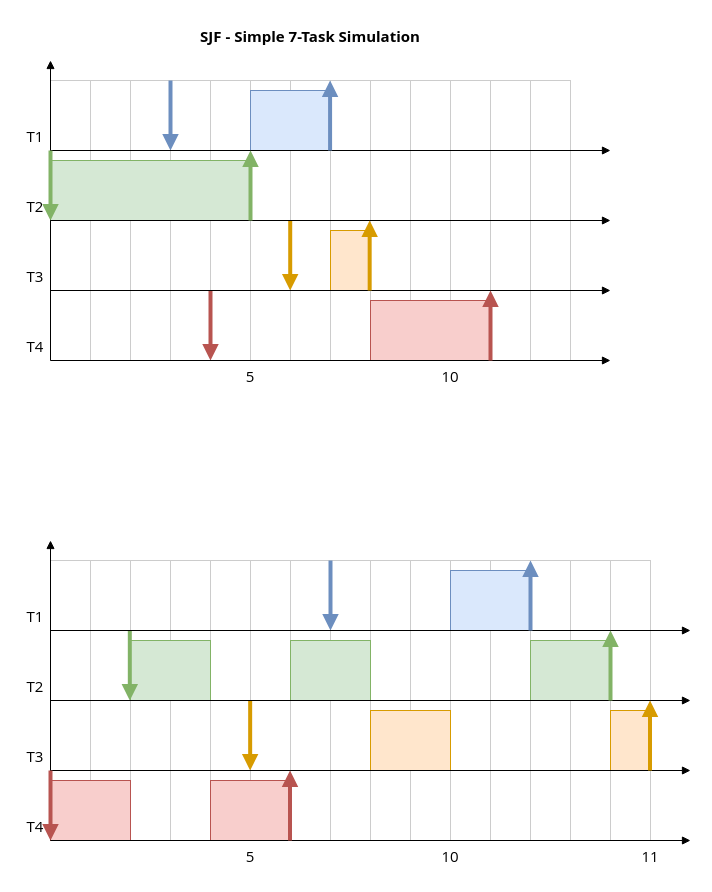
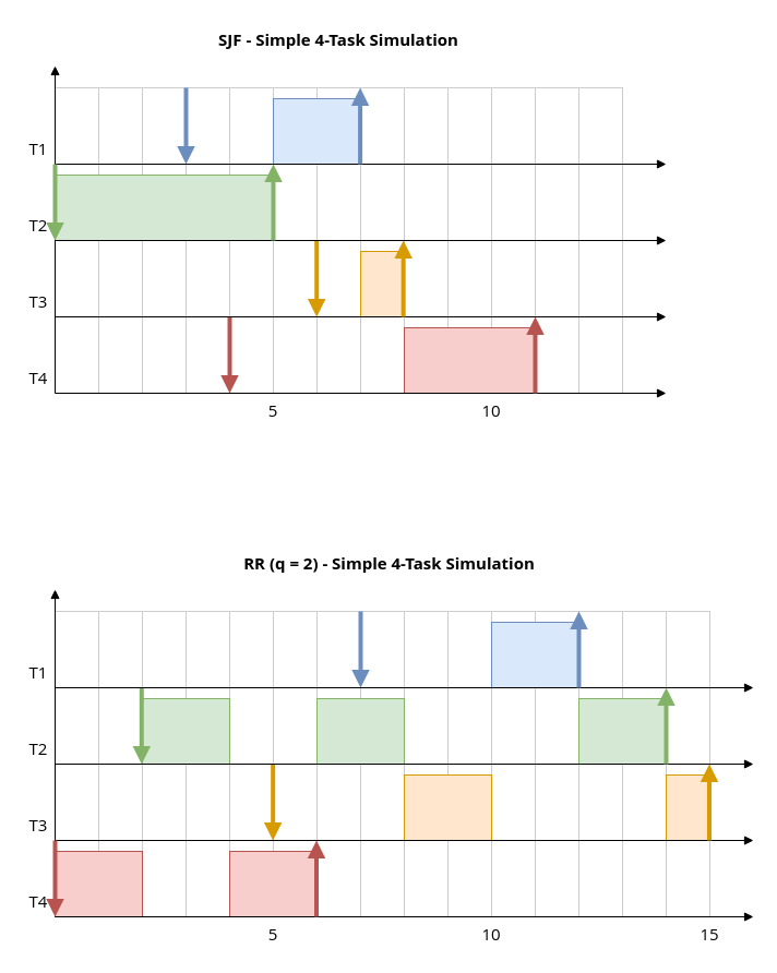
  <mxCell id="0" />
  <mxCell id="1" parent="0" />
  <mxCell id="2" value="" style="rounded=0;whiteSpace=wrap;html=1;fillColor=none;strokeColor=#CCCCCC;" parent="1" vertex="1"><mxGeometry x="570" y="560" width="40" height="280" as="geometry" /></mxCell>
  <mxCell id="3" value="" style="rounded=0;whiteSpace=wrap;html=1;fillColor=none;strokeColor=#CCCCCC;" parent="1" vertex="1"><mxGeometry x="610" y="560" width="40" height="280" as="geometry" /></mxCell>
  <mxCell id="4" value="" style="rounded=0;whiteSpace=wrap;html=1;fillColor=none;strokeColor=#CCCCCC;" parent="1" vertex="1"><mxGeometry x="50" y="80" width="40" height="280" as="geometry" /></mxCell>
  <mxCell id="5" value="" style="rounded=0;whiteSpace=wrap;html=1;fillColor=none;strokeColor=#CCCCCC;" parent="1" vertex="1"><mxGeometry x="90" y="80" width="40" height="280" as="geometry" /></mxCell>
  <mxCell id="6" value="" style="rounded=0;whiteSpace=wrap;html=1;fillColor=none;strokeColor=#CCCCCC;" parent="1" vertex="1"><mxGeometry x="130" y="80" width="40" height="280" as="geometry" /></mxCell>
  <mxCell id="7" value="" style="rounded=0;whiteSpace=wrap;html=1;fillColor=none;strokeColor=#CCCCCC;" parent="1" vertex="1"><mxGeometry x="170" y="80" width="40" height="280" as="geometry" /></mxCell>
  <mxCell id="8" value="" style="rounded=0;whiteSpace=wrap;html=1;fillColor=none;strokeColor=#CCCCCC;" parent="1" vertex="1"><mxGeometry x="210" y="80" width="40" height="280" as="geometry" /></mxCell>
  <mxCell id="9" value="" style="rounded=0;whiteSpace=wrap;html=1;fillColor=none;strokeColor=#CCCCCC;" parent="1" vertex="1"><mxGeometry x="250" y="80" width="40" height="280" as="geometry" /></mxCell>
  <mxCell id="10" value="" style="rounded=0;whiteSpace=wrap;html=1;fillColor=none;strokeColor=#CCCCCC;" parent="1" vertex="1"><mxGeometry x="290" y="80" width="40" height="280" as="geometry" /></mxCell>
  <mxCell id="11" value="" style="rounded=0;whiteSpace=wrap;html=1;fillColor=none;strokeColor=#CCCCCC;" parent="1" vertex="1"><mxGeometry x="330" y="80" width="40" height="280" as="geometry" /></mxCell>
  <mxCell id="12" value="" style="rounded=0;whiteSpace=wrap;html=1;fillColor=none;strokeColor=#CCCCCC;" parent="1" vertex="1"><mxGeometry x="370" y="80" width="40" height="280" as="geometry" /></mxCell>
  <mxCell id="13" value="" style="rounded=0;whiteSpace=wrap;html=1;fillColor=none;strokeColor=#CCCCCC;" parent="1" vertex="1"><mxGeometry x="410" y="80" width="40" height="280" as="geometry" /></mxCell>
  <mxCell id="14" value="" style="rounded=0;whiteSpace=wrap;html=1;fillColor=none;strokeColor=#CCCCCC;" parent="1" vertex="1"><mxGeometry x="450" y="80" width="40" height="280" as="geometry" /></mxCell>
  <mxCell id="15" value="" style="rounded=0;whiteSpace=wrap;html=1;fillColor=none;strokeColor=#CCCCCC;" parent="1" vertex="1"><mxGeometry x="490" y="80" width="40" height="280" as="geometry" /></mxCell>
  <mxCell id="16" value="" style="rounded=0;whiteSpace=wrap;html=1;fillColor=none;strokeColor=#CCCCCC;" parent="1" vertex="1"><mxGeometry x="530" y="80" width="40" height="280" as="geometry" /></mxCell>
  <mxCell id="17" value="" style="rounded=0;whiteSpace=wrap;html=1;strokeColor=#6c8ebf;fillColor=#dae8fc;" parent="1" vertex="1"><mxGeometry x="250" y="90" width="80" height="60" as="geometry" /></mxCell>
  <mxCell id="18" value="" style="rounded=0;whiteSpace=wrap;html=1;strokeColor=#82b366;fillColor=#d5e8d4;" parent="1" vertex="1"><mxGeometry x="50" y="160" width="200" height="60" as="geometry" /></mxCell>
  <mxCell id="19" value="" style="rounded=0;whiteSpace=wrap;html=1;strokeColor=#d79b00;fillColor=#ffe6cc;" parent="1" vertex="1"><mxGeometry x="330" y="230" width="40" height="60" as="geometry" /></mxCell>
  <mxCell id="20" value="" style="rounded=0;whiteSpace=wrap;html=1;strokeColor=#b85450;fillColor=#f8cecc;" parent="1" vertex="1"><mxGeometry x="370" y="300" width="120" height="60" as="geometry" /></mxCell>
  <mxCell id="21" value="" style="endArrow=none;html=1;rounded=0;strokeWidth=4;strokeColor=#6C8EBF;endFill=0;startArrow=block;startFill=1;" parent="1" edge="1"><mxGeometry width="50" height="50" relative="1" as="geometry"><mxPoint x="170" y="150" as="sourcePoint" /><mxPoint x="170" y="80" as="targetPoint" /></mxGeometry></mxCell>
  <mxCell id="22" value="" style="endArrow=none;html=1;rounded=0;strokeWidth=4;strokeColor=#B85450;endFill=0;startArrow=block;startFill=1;" parent="1" edge="1"><mxGeometry width="50" height="50" relative="1" as="geometry"><mxPoint x="210" y="360" as="sourcePoint" /><mxPoint x="210" y="290" as="targetPoint" /></mxGeometry></mxCell>
  <mxCell id="23" value="" style="endArrow=none;html=1;rounded=0;strokeWidth=4;strokeColor=#D79B00;endFill=0;startArrow=block;startFill=1;" parent="1" edge="1"><mxGeometry width="50" height="50" relative="1" as="geometry"><mxPoint x="289.71" y="290" as="sourcePoint" /><mxPoint x="289.71" y="220" as="targetPoint" /></mxGeometry></mxCell>
  <mxCell id="24" value="T1" style="text;html=1;align=center;verticalAlign=middle;whiteSpace=wrap;rounded=0;fontSize=15;fontFamily=Open Sans;fontSource=https%3A%2F%2Ffonts.googleapis.com%2Fcss%3Ffamily%3DOpen%2BSans;" parent="1" vertex="1"><mxGeometry x="20" y="120" width="30" height="30" as="geometry" /></mxCell>
  <mxCell id="25" value="T2" style="text;html=1;align=center;verticalAlign=middle;whiteSpace=wrap;rounded=0;fontSize=15;fontFamily=Open Sans;fontSource=https%3A%2F%2Ffonts.googleapis.com%2Fcss%3Ffamily%3DOpen%2BSans;" parent="1" vertex="1"><mxGeometry x="20" y="190" width="30" height="30" as="geometry" /></mxCell>
  <mxCell id="26" value="T3" style="text;html=1;align=center;verticalAlign=middle;whiteSpace=wrap;rounded=0;fontSize=15;fontFamily=Open Sans;fontSource=https%3A%2F%2Ffonts.googleapis.com%2Fcss%3Ffamily%3DOpen%2BSans;" parent="1" vertex="1"><mxGeometry x="20" y="260" width="30" height="30" as="geometry" /></mxCell>
  <mxCell id="27" value="T4" style="text;html=1;align=center;verticalAlign=middle;whiteSpace=wrap;rounded=0;fontSize=15;fontFamily=Open Sans;fontSource=https%3A%2F%2Ffonts.googleapis.com%2Fcss%3Ffamily%3DOpen%2BSans;" parent="1" vertex="1"><mxGeometry x="20" y="330" width="30" height="30" as="geometry" /></mxCell>
  <mxCell id="28" value="5" style="text;html=1;align=center;verticalAlign=middle;whiteSpace=wrap;rounded=0;fontSize=15;fontFamily=Open Sans;fontSource=https%3A%2F%2Ffonts.googleapis.com%2Fcss%3Ffamily%3DOpen%2BSans;" parent="1" vertex="1"><mxGeometry x="235" y="360" width="30" height="30" as="geometry" /></mxCell>
  <mxCell id="29" value="10" style="text;html=1;align=center;verticalAlign=middle;whiteSpace=wrap;rounded=0;fontSize=15;fontFamily=Open Sans;fontSource=https%3A%2F%2Ffonts.googleapis.com%2Fcss%3Ffamily%3DOpen%2BSans;" parent="1" vertex="1"><mxGeometry x="435" y="360" width="30" height="30" as="geometry" /></mxCell>
- <mxCell id="30" value="SJF - Simple 7-Task Simulation" style="text;html=1;align=center;verticalAlign=middle;whiteSpace=wrap;rounded=0;fontFamily=Open Sans;fontSource=https%3A%2F%2Ffonts.googleapis.com%2Fcss%3Ffamily%3DOpen%2BSans;fontStyle=1;fontSize=15;" parent="1" vertex="1"><mxGeometry x="165" y="20" width="290" height="30" as="geometry" /></mxCell>
+ <mxCell id="30" value="SJF - Simple 4-Task Simulation" style="text;html=1;align=center;verticalAlign=middle;whiteSpace=wrap;rounded=0;fontFamily=Open Sans;fontSource=https%3A%2F%2Ffonts.googleapis.com%2Fcss%3Ffamily%3DOpen%2BSans;fontStyle=1;fontSize=15;" parent="1" vertex="1"><mxGeometry x="165" y="20" width="290" height="30" as="geometry" /></mxCell>
  <mxCell id="31" value="" style="rounded=0;whiteSpace=wrap;html=1;fillColor=none;strokeColor=#CCCCCC;" parent="1" vertex="1"><mxGeometry x="50" y="560" width="40" height="280" as="geometry" /></mxCell>
  <mxCell id="32" value="" style="rounded=0;whiteSpace=wrap;html=1;fillColor=none;strokeColor=#CCCCCC;" parent="1" vertex="1"><mxGeometry x="90" y="560" width="40" height="280" as="geometry" /></mxCell>
  <mxCell id="33" value="" style="rounded=0;whiteSpace=wrap;html=1;fillColor=none;strokeColor=#CCCCCC;" parent="1" vertex="1"><mxGeometry x="130" y="560" width="40" height="280" as="geometry" /></mxCell>
  <mxCell id="34" value="" style="rounded=0;whiteSpace=wrap;html=1;fillColor=none;strokeColor=#CCCCCC;" parent="1" vertex="1"><mxGeometry x="170" y="560" width="40" height="280" as="geometry" /></mxCell>
  <mxCell id="35" value="" style="rounded=0;whiteSpace=wrap;html=1;fillColor=none;strokeColor=#CCCCCC;" parent="1" vertex="1"><mxGeometry x="210" y="560" width="40" height="280" as="geometry" /></mxCell>
  <mxCell id="36" value="" style="rounded=0;whiteSpace=wrap;html=1;fillColor=none;strokeColor=#CCCCCC;" parent="1" vertex="1"><mxGeometry x="250" y="560" width="40" height="280" as="geometry" /></mxCell>
  <mxCell id="37" value="" style="rounded=0;whiteSpace=wrap;html=1;fillColor=none;strokeColor=#CCCCCC;" parent="1" vertex="1"><mxGeometry x="290" y="560" width="40" height="280" as="geometry" /></mxCell>
  <mxCell id="38" value="" style="rounded=0;whiteSpace=wrap;html=1;fillColor=none;strokeColor=#CCCCCC;" parent="1" vertex="1"><mxGeometry x="330" y="560" width="40" height="280" as="geometry" /></mxCell>
  <mxCell id="39" value="" style="rounded=0;whiteSpace=wrap;html=1;fillColor=none;strokeColor=#CCCCCC;" parent="1" vertex="1"><mxGeometry x="370" y="560" width="40" height="280" as="geometry" /></mxCell>
  <mxCell id="40" value="" style="rounded=0;whiteSpace=wrap;html=1;fillColor=none;strokeColor=#CCCCCC;" parent="1" vertex="1"><mxGeometry x="410" y="560" width="40" height="280" as="geometry" /></mxCell>
  <mxCell id="41" value="" style="rounded=0;whiteSpace=wrap;html=1;fillColor=none;strokeColor=#CCCCCC;" parent="1" vertex="1"><mxGeometry x="450" y="560" width="40" height="280" as="geometry" /></mxCell>
  <mxCell id="42" value="" style="rounded=0;whiteSpace=wrap;html=1;fillColor=none;strokeColor=#CCCCCC;" parent="1" vertex="1"><mxGeometry x="490" y="560" width="40" height="280" as="geometry" /></mxCell>
  <mxCell id="43" value="" style="rounded=0;whiteSpace=wrap;html=1;fillColor=none;strokeColor=#CCCCCC;" parent="1" vertex="1"><mxGeometry x="530" y="560" width="40" height="280" as="geometry" /></mxCell>
  <mxCell id="44" value="" style="rounded=0;whiteSpace=wrap;html=1;strokeColor=#6c8ebf;fillColor=#dae8fc;" parent="1" vertex="1"><mxGeometry x="450" y="570" width="80" height="60" as="geometry" /></mxCell>
  <mxCell id="45" value="" style="rounded=0;whiteSpace=wrap;html=1;strokeColor=#82b366;fillColor=#d5e8d4;" parent="1" vertex="1"><mxGeometry x="130" y="640" width="80" height="60" as="geometry" /></mxCell>
  <mxCell id="46" value="" style="rounded=0;whiteSpace=wrap;html=1;strokeColor=#d79b00;fillColor=#ffe6cc;" parent="1" vertex="1"><mxGeometry x="370" y="710" width="80" height="60" as="geometry" /></mxCell>
  <mxCell id="47" value="" style="rounded=0;whiteSpace=wrap;html=1;strokeColor=#b85450;fillColor=#f8cecc;" parent="1" vertex="1"><mxGeometry x="50" y="780" width="80" height="60" as="geometry" /></mxCell>
  <mxCell id="48" value="" style="endArrow=none;html=1;rounded=0;strokeWidth=4;strokeColor=#82B366;endFill=0;startArrow=block;startFill=1;" parent="1" edge="1"><mxGeometry width="50" height="50" relative="1" as="geometry"><mxPoint x="129.31" y="700" as="sourcePoint" /><mxPoint x="129.31" y="630" as="targetPoint" /></mxGeometry></mxCell>
  <mxCell id="49" value="" style="endArrow=none;html=1;rounded=0;strokeWidth=4;strokeColor=#6C8EBF;endFill=0;startArrow=block;startFill=1;" parent="1" edge="1"><mxGeometry width="50" height="50" relative="1" as="geometry"><mxPoint x="330" y="630" as="sourcePoint" /><mxPoint x="330" y="560" as="targetPoint" /></mxGeometry></mxCell>
  <mxCell id="50" value="" style="endArrow=none;html=1;rounded=0;strokeWidth=4;strokeColor=#D79B00;endFill=0;startArrow=block;startFill=1;" parent="1" edge="1"><mxGeometry width="50" height="50" relative="1" as="geometry"><mxPoint x="249.66" y="770" as="sourcePoint" /><mxPoint x="249.66" y="700" as="targetPoint" /></mxGeometry></mxCell>
  <mxCell id="51" value="T1" style="text;html=1;align=center;verticalAlign=middle;whiteSpace=wrap;rounded=0;fontSize=15;fontFamily=Open Sans;fontSource=https%3A%2F%2Ffonts.googleapis.com%2Fcss%3Ffamily%3DOpen%2BSans;" parent="1" vertex="1"><mxGeometry x="20" y="600" width="30" height="30" as="geometry" /></mxCell>
  <mxCell id="52" value="T2" style="text;html=1;align=center;verticalAlign=middle;whiteSpace=wrap;rounded=0;fontSize=15;fontFamily=Open Sans;fontSource=https%3A%2F%2Ffonts.googleapis.com%2Fcss%3Ffamily%3DOpen%2BSans;" parent="1" vertex="1"><mxGeometry x="20" y="670" width="30" height="30" as="geometry" /></mxCell>
  <mxCell id="53" value="T3" style="text;html=1;align=center;verticalAlign=middle;whiteSpace=wrap;rounded=0;fontSize=15;fontFamily=Open Sans;fontSource=https%3A%2F%2Ffonts.googleapis.com%2Fcss%3Ffamily%3DOpen%2BSans;" parent="1" vertex="1"><mxGeometry x="20" y="740" width="30" height="30" as="geometry" /></mxCell>
  <mxCell id="54" value="T4" style="text;html=1;align=center;verticalAlign=middle;whiteSpace=wrap;rounded=0;fontSize=15;fontFamily=Open Sans;fontSource=https%3A%2F%2Ffonts.googleapis.com%2Fcss%3Ffamily%3DOpen%2BSans;" parent="1" vertex="1"><mxGeometry x="20" y="810" width="30" height="30" as="geometry" /></mxCell>
  <mxCell id="55" value="5" style="text;html=1;align=center;verticalAlign=middle;whiteSpace=wrap;rounded=0;fontSize=15;fontFamily=Open Sans;fontSource=https%3A%2F%2Ffonts.googleapis.com%2Fcss%3Ffamily%3DOpen%2BSans;" parent="1" vertex="1"><mxGeometry x="235" y="840" width="30" height="30" as="geometry" /></mxCell>
  <mxCell id="56" value="10" style="text;html=1;align=center;verticalAlign=middle;whiteSpace=wrap;rounded=0;fontSize=15;fontFamily=Open Sans;fontSource=https%3A%2F%2Ffonts.googleapis.com%2Fcss%3Ffamily%3DOpen%2BSans;" parent="1" vertex="1"><mxGeometry x="435" y="840" width="30" height="30" as="geometry" /></mxCell>
+ <mxCell id="57" value="RR (q = 2) - Simple 4-Task Simulation" style="text;html=1;align=center;verticalAlign=middle;whiteSpace=wrap;rounded=0;fontFamily=Open Sans;fontSource=https%3A%2F%2Ffonts.googleapis.com%2Fcss%3Ffamily%3DOpen%2BSans;fontStyle=1;fontSize=15;" parent="1" vertex="1"><mxGeometry x="183.5" y="500" width="345" height="30" as="geometry" /></mxCell>
  <mxCell id="58" value="" style="rounded=0;whiteSpace=wrap;html=1;strokeColor=#b85450;fillColor=#f8cecc;" parent="1" vertex="1"><mxGeometry x="210" y="780" width="80" height="60" as="geometry" /></mxCell>
  <mxCell id="59" value="" style="rounded=0;whiteSpace=wrap;html=1;strokeColor=#82b366;fillColor=#d5e8d4;" parent="1" vertex="1"><mxGeometry x="290" y="640" width="80" height="60" as="geometry" /></mxCell>
  <mxCell id="60" value="" style="rounded=0;whiteSpace=wrap;html=1;strokeColor=#82b366;fillColor=#d5e8d4;" parent="1" vertex="1"><mxGeometry x="530" y="640" width="80" height="60" as="geometry" /></mxCell>
  <mxCell id="61" value="" style="rounded=0;whiteSpace=wrap;html=1;strokeColor=#d79b00;fillColor=#ffe6cc;" parent="1" vertex="1"><mxGeometry x="610" y="710" width="40" height="60" as="geometry" /></mxCell>
- <mxCell id="62" value="11" style="text;html=1;align=center;verticalAlign=middle;whiteSpace=wrap;rounded=0;fontSize=15;fontFamily=Open Sans;fontSource=https%3A%2F%2Ffonts.googleapis.com%2Fcss%3Ffamily%3DOpen%2BSans;" parent="1" vertex="1"><mxGeometry x="635" y="840" width="30" height="30" as="geometry" /></mxCell>
+ <mxCell id="62" value="15" style="text;html=1;align=center;verticalAlign=middle;whiteSpace=wrap;rounded=0;fontSize=15;fontFamily=Open Sans;fontSource=https%3A%2F%2Ffonts.googleapis.com%2Fcss%3Ffamily%3DOpen%2BSans;" parent="1" vertex="1"><mxGeometry x="635" y="840" width="30" height="30" as="geometry" /></mxCell>
  <mxCell id="63" value="" style="endArrow=block;html=1;rounded=0;endFill=1;" parent="1" edge="1"><mxGeometry width="50" height="50" relative="1" as="geometry"><mxPoint x="50" y="150" as="sourcePoint" /><mxPoint x="610" y="150" as="targetPoint" /></mxGeometry></mxCell>
  <mxCell id="64" value="" style="endArrow=block;html=1;rounded=0;endFill=1;" parent="1" edge="1"><mxGeometry width="50" height="50" relative="1" as="geometry"><mxPoint x="50" y="220" as="sourcePoint" /><mxPoint x="610" y="220" as="targetPoint" /></mxGeometry></mxCell>
  <mxCell id="65" value="" style="endArrow=block;html=1;rounded=0;endFill=1;" parent="1" edge="1"><mxGeometry width="50" height="50" relative="1" as="geometry"><mxPoint x="50" y="290" as="sourcePoint" /><mxPoint x="610" y="290" as="targetPoint" /></mxGeometry></mxCell>
  <mxCell id="66" value="" style="endArrow=block;html=1;rounded=0;endFill=1;" parent="1" edge="1"><mxGeometry width="50" height="50" relative="1" as="geometry"><mxPoint x="50" y="360" as="sourcePoint" /><mxPoint x="50" y="60" as="targetPoint" /></mxGeometry></mxCell>
  <mxCell id="67" value="" style="endArrow=block;html=1;rounded=0;endFill=1;" parent="1" edge="1"><mxGeometry width="50" height="50" relative="1" as="geometry"><mxPoint x="50" y="360" as="sourcePoint" /><mxPoint x="610" y="360" as="targetPoint" /></mxGeometry></mxCell>
  <mxCell id="68" value="" style="endArrow=block;html=1;rounded=0;endFill=1;" parent="1" edge="1"><mxGeometry width="50" height="50" relative="1" as="geometry"><mxPoint x="50" y="630" as="sourcePoint" /><mxPoint x="690" y="630" as="targetPoint" /></mxGeometry></mxCell>
  <mxCell id="69" value="" style="endArrow=block;html=1;rounded=0;endFill=1;" parent="1" edge="1"><mxGeometry width="50" height="50" relative="1" as="geometry"><mxPoint x="50" y="700" as="sourcePoint" /><mxPoint x="690" y="700" as="targetPoint" /></mxGeometry></mxCell>
  <mxCell id="70" value="" style="endArrow=block;html=1;rounded=0;endFill=1;" parent="1" edge="1"><mxGeometry width="50" height="50" relative="1" as="geometry"><mxPoint x="50" y="770" as="sourcePoint" /><mxPoint x="690" y="770" as="targetPoint" /></mxGeometry></mxCell>
  <mxCell id="71" value="" style="endArrow=block;html=1;rounded=0;endFill=1;" parent="1" edge="1"><mxGeometry width="50" height="50" relative="1" as="geometry"><mxPoint x="50" y="840" as="sourcePoint" /><mxPoint x="690" y="840" as="targetPoint" /></mxGeometry></mxCell>
  <mxCell id="72" value="" style="endArrow=block;html=1;rounded=0;endFill=1;" parent="1" edge="1"><mxGeometry width="50" height="50" relative="1" as="geometry"><mxPoint x="50" y="840" as="sourcePoint" /><mxPoint x="50" y="540" as="targetPoint" /></mxGeometry></mxCell>
  <mxCell id="73" value="" style="endArrow=none;html=1;rounded=0;strokeWidth=4;strokeColor=#B85450;endFill=0;startArrow=block;startFill=1;" parent="1" edge="1"><mxGeometry width="50" height="50" relative="1" as="geometry"><mxPoint x="50" y="840" as="sourcePoint" /><mxPoint x="50" y="770" as="targetPoint" /></mxGeometry></mxCell>
  <mxCell id="74" value="" style="endArrow=none;html=1;rounded=0;strokeWidth=4;strokeColor=#82B366;endFill=0;startArrow=block;startFill=1;" parent="1" edge="1"><mxGeometry width="50" height="50" relative="1" as="geometry"><mxPoint x="50" y="220" as="sourcePoint" /><mxPoint x="50" y="150" as="targetPoint" /></mxGeometry></mxCell>
  <mxCell id="75" value="" style="endArrow=block;html=1;rounded=0;strokeWidth=4;strokeColor=#B85450;endFill=1;startArrow=none;startFill=0;" edge="1" parent="1"><mxGeometry width="50" height="50" relative="1" as="geometry"><mxPoint x="289.52" y="840" as="sourcePoint" /><mxPoint x="289.52" y="770" as="targetPoint" /></mxGeometry></mxCell>
  <mxCell id="76" value="" style="endArrow=block;html=1;rounded=0;strokeWidth=4;strokeColor=#D79B00;endFill=1;startArrow=none;startFill=0;" edge="1" parent="1"><mxGeometry width="50" height="50" relative="1" as="geometry"><mxPoint x="649.52" y="770" as="sourcePoint" /><mxPoint x="649.52" y="700" as="targetPoint" /></mxGeometry></mxCell>
  <mxCell id="77" value="" style="endArrow=block;html=1;rounded=0;strokeWidth=4;strokeColor=#82B366;endFill=1;startArrow=none;startFill=0;" edge="1" parent="1"><mxGeometry width="50" height="50" relative="1" as="geometry"><mxPoint x="610" y="700" as="sourcePoint" /><mxPoint x="610" y="630" as="targetPoint" /></mxGeometry></mxCell>
  <mxCell id="78" value="" style="endArrow=block;html=1;rounded=0;strokeWidth=4;strokeColor=#6C8EBF;endFill=1;startArrow=none;startFill=0;" edge="1" parent="1"><mxGeometry width="50" height="50" relative="1" as="geometry"><mxPoint x="530" y="630" as="sourcePoint" /><mxPoint x="530" y="560" as="targetPoint" /></mxGeometry></mxCell>
  <mxCell id="79" value="" style="endArrow=block;html=1;rounded=0;strokeWidth=4;strokeColor=#82B366;endFill=1;startArrow=none;startFill=0;" edge="1" parent="1"><mxGeometry width="50" height="50" relative="1" as="geometry"><mxPoint x="250" y="220" as="sourcePoint" /><mxPoint x="250" y="150" as="targetPoint" /></mxGeometry></mxCell>
  <mxCell id="80" value="" style="endArrow=block;html=1;rounded=0;strokeWidth=4;strokeColor=#6C8EBF;endFill=1;startArrow=none;startFill=0;" edge="1" parent="1"><mxGeometry width="50" height="50" relative="1" as="geometry"><mxPoint x="329.58" y="150" as="sourcePoint" /><mxPoint x="329.58" y="80" as="targetPoint" /></mxGeometry></mxCell>
  <mxCell id="81" value="" style="endArrow=block;html=1;rounded=0;strokeWidth=4;strokeColor=#D79B00;endFill=1;startArrow=none;startFill=0;" edge="1" parent="1"><mxGeometry width="50" height="50" relative="1" as="geometry"><mxPoint x="369.17" y="290" as="sourcePoint" /><mxPoint x="369.17" y="220" as="targetPoint" /></mxGeometry></mxCell>
  <mxCell id="82" value="" style="endArrow=block;html=1;rounded=0;strokeWidth=4;strokeColor=#B85450;endFill=1;startArrow=none;startFill=0;" edge="1" parent="1"><mxGeometry width="50" height="50" relative="1" as="geometry"><mxPoint x="490" y="360" as="sourcePoint" /><mxPoint x="490" y="290" as="targetPoint" /></mxGeometry></mxCell>
